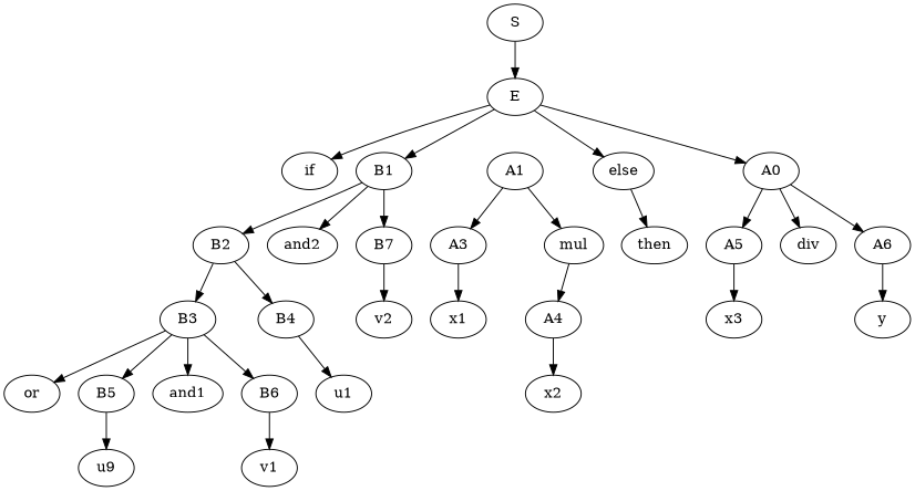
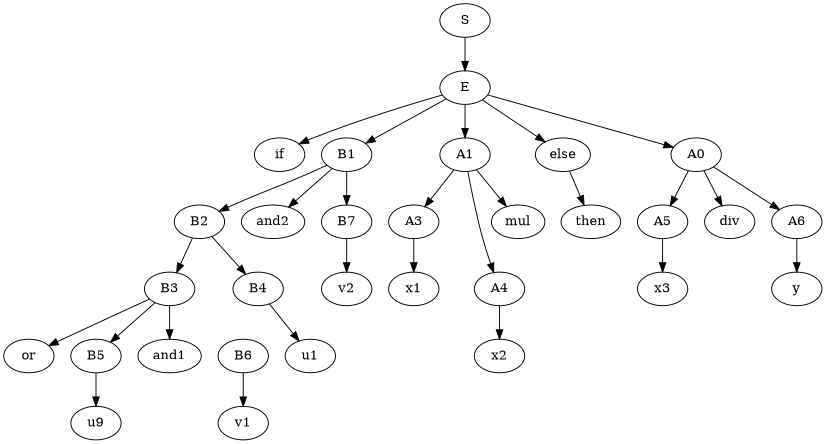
  digraph {
    ordering=in
    node [texlbl="$\langle B \rangle$"]
    S [texlbl="$\langle S \rangle$"]
    E [texlbl="$\langle E \rangle$"]
    if [texlbl=if]
    B1
    A1 [texlbl="$\langle A \rangle$"]
    else [texlbl=else]
    n7 [label=A0 texlbl="$\langle A \rangle$"]
    B2
    and2 [texlbl="$\wedge$"]
    B7
    then [texlbl=then]
    A3 [texlbl="$\langle A \rangle$"]
    mul [texlbl="$\cdot$"]
    A4 [texlbl="$\langle A \rangle$"]
    A5 [texlbl="$\langle A \rangle$"]
    div [texlbl="$/$"]
    A6 [texlbl="$\langle A \rangle$"]
    B3
    B4
    v2 [texlbl="$v$"]
    or [texlbl="$\vee$"]
    B5
    and1 [texlbl="$\wedge$"]
    B6
    u1 [texlbl="$u$"]
    n26 [label=u9 texlbl="$u$"]
    v1 [texlbl="$v$"]
    x1 [texlbl="$x$"]
    x2 [texlbl="$x$"]
    x3 [texlbl="$x$"]
    y [texlbl="$y$"]
    S -> E
    E -> if
    E -> B1
+   E -> A1
    E -> else
    E -> n7
    B1 -> B2
    B1 -> and2
    B1 -> B7
    A1 -> A3
    A1 -> mul
-   mul -> A4
+   A1 -> A4
    else -> then
    n7 -> A5
    n7 -> div
    n7 -> A6
    B2 -> B3
    B2 -> B4
    B7 -> v2
    A3 -> x1
    A4 -> x2
    A5 -> x3
    A6 -> y
    B3 -> or
    B3 -> B5
    B3 -> and1
-   B3 -> B6
    B4 -> u1
    B5 -> n26
    B6 -> v1
  }
